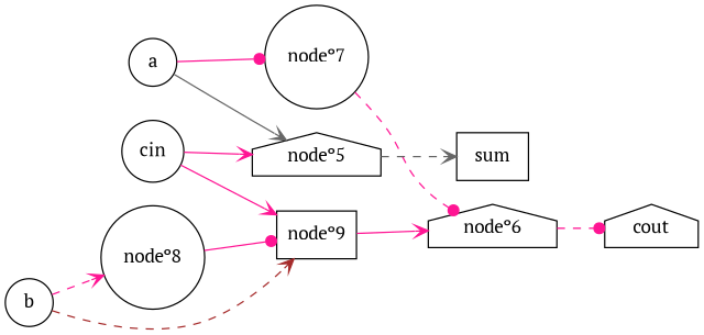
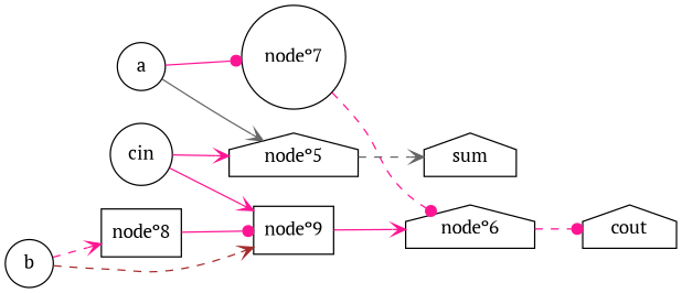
  digraph {
    fontname="PT Serif"
    rankdir=LR
    node [fontname="PT Serif" shape=house]
    edge [arrowhead=vee color=deeppink fontname="PT Serif" style=solid]
-   "nodeº8" [shape=circle]
+   "nodeº8" [shape=box]
    "nodeº9" [shape=box]
    "nodeº6"
    "nodeº7" [shape=circle]
    cout
    a [shape=circle]
    "nodeº5"
-   sum [shape=box]
+   sum
    b [shape=circle]
    cin [shape=circle]
    "nodeº8" -> "nodeº9" [arrowhead=dot]
    "nodeº9" -> "nodeº6"
    "nodeº6" -> cout [arrowhead=dot style=dashed]
    "nodeº7" -> "nodeº6" [arrowhead=dot style=dashed]
    a -> "nodeº7" [arrowhead=dot]
    a -> "nodeº5" [color=gray40]
    "nodeº5" -> sum [color=gray40 style=dashed]
    b -> "nodeº8" [style=dashed]
    b -> "nodeº9" [color=brown style=dashed]
    cin -> "nodeº9"
    cin -> "nodeº5"
  }
